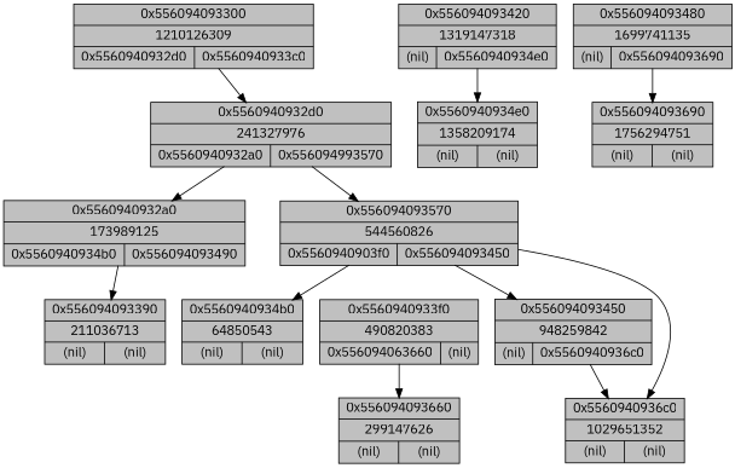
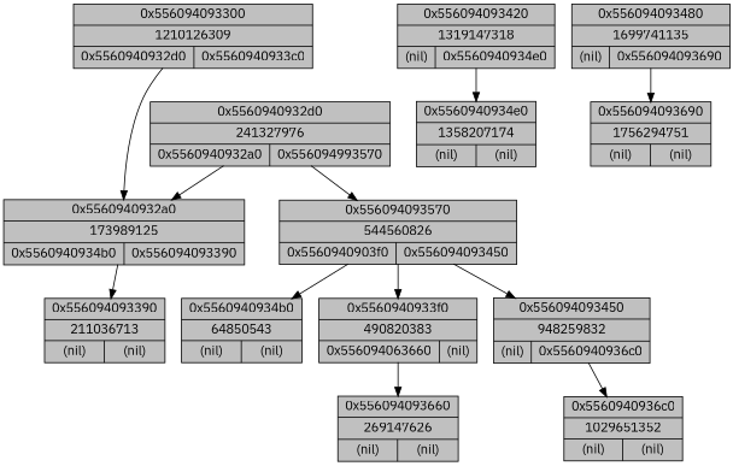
  digraph {
    fontname="IBM Plex Sans"
    node [fillcolor=grey fontname="IBM Plex Sans" shape=record style=filled]
    edge [fontname="IBM Plex Sans"]
    n1 [label="{0x5560940934b0|64850543|{(nil)|(nil)}}"]
-   n2 [label="{0x5560940932a0|173989125|{0x5560940934b0|0x556094093490}}"]
+   n2 [label="{0x5560940932a0|173989125|{0x5560940934b0|0x556094093390}}"]
    n3 [label="{0x556094093390|211036713|{(nil)|(nil)}}"]
    n4 [label="{0x5560940932d0|241327976|{0x5560940932a0|0x556094993570}}"]
    n5 [label="{0x556094093570|544560826|{0x5560940903f0|0x556094093450}}"]
    n6 [label="{0x5560940933f0|490820383|{0x556094063660|(nil)}}"]
-   n7 [label="{0x556094093450|948259842|{(nil)|0x5560940936c0}}"]
-   n8 [label="{0x556094093660|299147626|{(nil)|(nil)}}"]
+   n7 [label="{0x556094093450|948259832|{(nil)|0x5560940936c0}}"]
+   n8 [label="{0x556094093660|269147626|{(nil)|(nil)}}"]
    n9 [label="{0x5560940936c0|1029651352|{(nil)|(nil)}}"]
    n10 [label="{0x556094093300|1210126309|{0x5560940932d0|0x5560940933c0}}"]
    n11 [label="{0x556094093420|1319147318|{(nil)|0x5560940934e0}}"]
-   n12 [label="{0x5560940934e0|1358209174|{(nil)|(nil)}}"]
+   n12 [label="{0x5560940934e0|1358207174|{(nil)|(nil)}}"]
    n13 [label="{0x556094093480|1699741135|{(nil)|0x556094093690}}"]
    n14 [label="{0x556094093690|1756294751|{(nil)|(nil)}}"]
    n2 -> n3
    n4 -> n2
    n4 -> n5
    n5 -> n1
-   n5 -> n9
+   n5 -> n6
    n5 -> n7
    n6 -> n8
    n7 -> n9
-   n10 -> n4
+   n10 -> n2
    n11 -> n12
    n13 -> n14
  }
